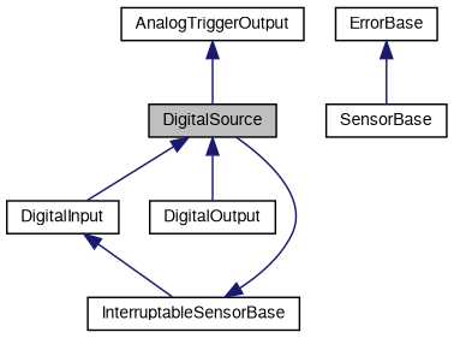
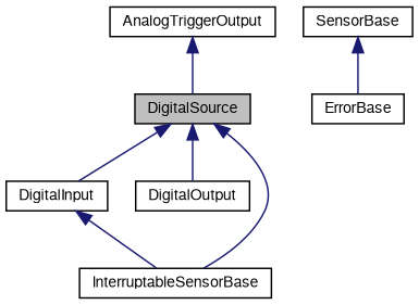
  digraph {
    node [color=black fontname=FreeSans fontsize=10 shape=record]
    edge [color=midnightblue dir=back fontname=FreeSans fontsize=10 labelfontname=FreeSans labelfontsize=10 style=solid]
    n1 [fillcolor=grey75 fontcolor=black height=0.2 label=DigitalSource style=filled width=0.4]
    n2 [height=0.2 label=DigitalInput width=0.4]
    n3 [height=0.2 label=DigitalOutput width=0.4]
    n4 [height=0.2 label=AnalogTriggerOutput width=0.4]
    n5 [height=0.2 label=InterruptableSensorBase width=0.4]
    n6 [height=0.2 label=SensorBase width=0.4]
    n7 [height=0.2 label=ErrorBase width=0.4]
    n1 -> n2
    n1 -> n3
    n2 -> n5
    n4 -> n1
-   n5 -> n1
-   n7 -> n6
+   n1 -> n5
+   n6 -> n7
  }
